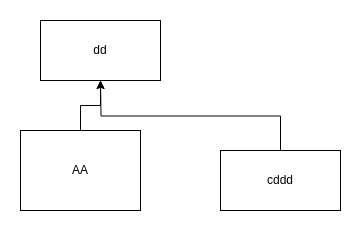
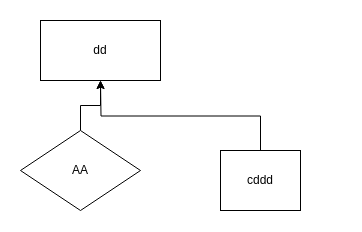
  <mxCell id="0" />
  <mxCell id="1" parent="0" />
  <mxCell id="2" value="" style="edgeStyle=orthogonalEdgeStyle;rounded=0;orthogonalLoop=1;jettySize=auto;html=1;" parent="1" source="3" target="6" edge="1"><mxGeometry relative="1" as="geometry" /></mxCell>
- <mxCell id="3" value="AA" style="rounded=0;whiteSpace=wrap;html=1;" parent="1" vertex="1"><mxGeometry x="20" y="130" width="120" height="80" as="geometry" /></mxCell>
+ <mxCell id="3" value="AA" style="rhombus;whiteSpace=wrap;html=1;" parent="1" vertex="1"><mxGeometry x="20" y="130" width="120" height="80" as="geometry" /></mxCell>
  <mxCell id="4" style="edgeStyle=orthogonalEdgeStyle;rounded=0;orthogonalLoop=1;jettySize=auto;html=1;exitX=0.5;exitY=0;exitDx=0;exitDy=0;" parent="1" source="5" edge="1"><mxGeometry relative="1" as="geometry"><mxPoint x="100" y="80" as="targetPoint" /></mxGeometry></mxCell>
- <mxCell id="5" value="cddd" style="rounded=0;whiteSpace=wrap;html=1;" parent="1" vertex="1"><mxGeometry x="220" y="150" width="120" height="60" as="geometry" /></mxCell>
+ <mxCell id="5" value="cddd" style="rounded=0;whiteSpace=wrap;html=1;" parent="1" vertex="1"><mxGeometry x="220" y="150" width="80" height="60" as="geometry" /></mxCell>
  <mxCell id="6" value="dd" style="rounded=0;whiteSpace=wrap;html=1;" vertex="1" parent="1"><mxGeometry x="40" y="20" width="120" height="60" as="geometry" /></mxCell>
